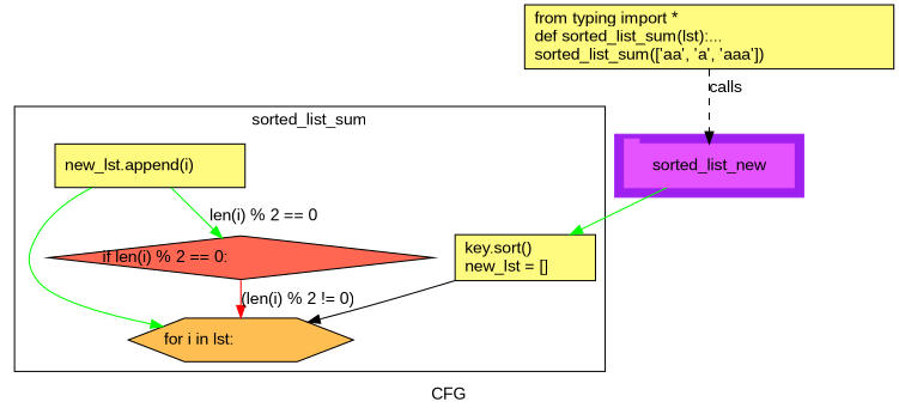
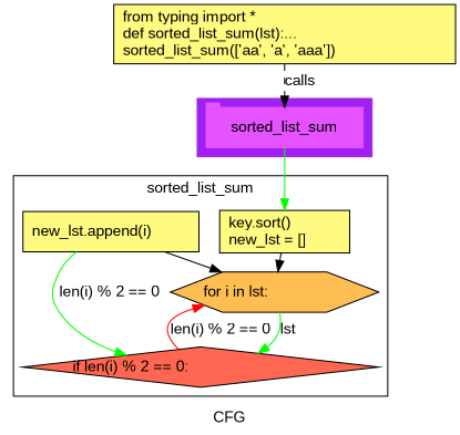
  digraph {
    compound=True
    fontname="Liberation Sans"
    label=CFG
    pack=False
    rankdir=TB
    ranksep=0.02
    node [fontname="Liberation Sans" shape=rectangle style="filled,solid" fillcolor="#FFFB81"]
    edge [color=green fontname="Liberation Sans"]
-   n1 [color="#E552FF" height=0.5 label=sorted_list_new linenum="[10]" shape=tab style=filled width=1.9444 fillcolor=""]
+   n1 [color="#E552FF" height=0.5 label=sorted_list_sum linenum="[10]" shape=tab style=filled width=1.9444 fillcolor=""]
    n2 [height=0.52778 label="key.sort()\lnew_lst = []\l" linenum="[3, 4]" width=1.6111]
    n3 [fillcolor="#FFBE52" height=0.5 label="for i in lst:\l" linenum="[5]" shape=hexagon width=2.585]
    n4 [fillcolor="#FF6752" height=0.5 label="if len(i) % 2 == 0:\l" linenum="[6]" shape=diamond width=4.4171]
    n5 [height=0.5 label="new_lst.append(i)\l" linenum="[7]" width=2.1806]
    n6 [height=0.73611 label="from typing import *\ldef sorted_list_sum(lst):...\lsorted_list_sum(['aa', 'a', 'aaa'])\l" linenum="[1]" width=4.2361]
    subgraph cluster_1 {
      color=purple
      compound=true
      label=""
      shape=tab
      style=filled
      n1
    }
    subgraph cluster_2 {
      label=sorted_list_sum
      n2
      n3
      n4
      n5
      subgraph cluster_3 {
        color=purple
        compound=true
        label=""
        shape=tab
        style=filled
      }
      subgraph cluster_4 {
        color=purple
        compound=true
        label=""
        shape=tab
        style=filled
      }
      subgraph cluster_5 {
        color=purple
        compound=true
        label=""
        shape=tab
        style=filled
      }
    }
    n1 -> n2
    n2 -> n3 [color=black]
-   n4 -> n3 [color=red label="(len(i) % 2 != 0)"]
-   n5 -> n3
+   n3 -> n4 [label=lst]
+   n4 -> n3 [color=red label="len(i) % 2 == 0"]
+   n5 -> n3 [color=black]
    n5 -> n4 [label="len(i) % 2 == 0"]
    n6 -> n1 [label=calls style=dashed color=""]
  }
